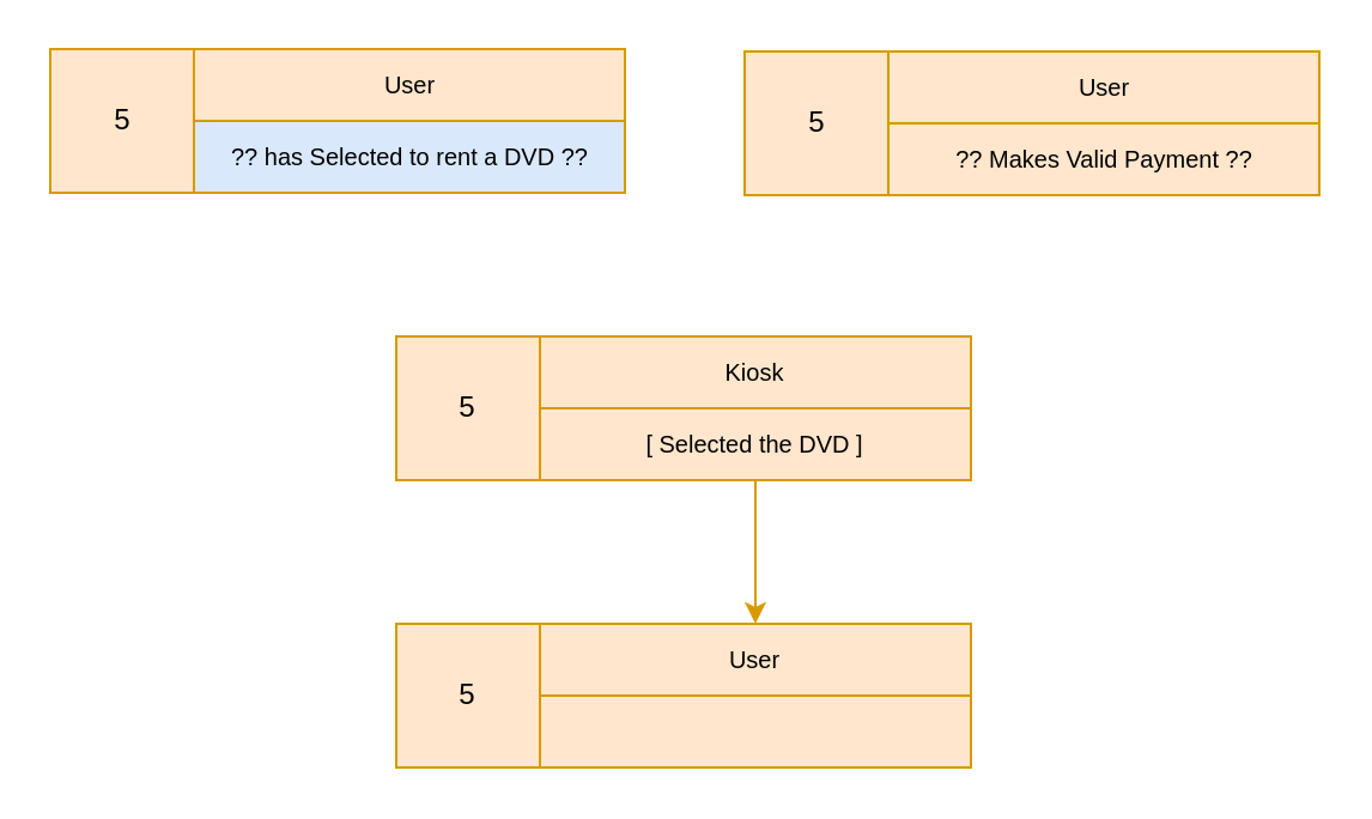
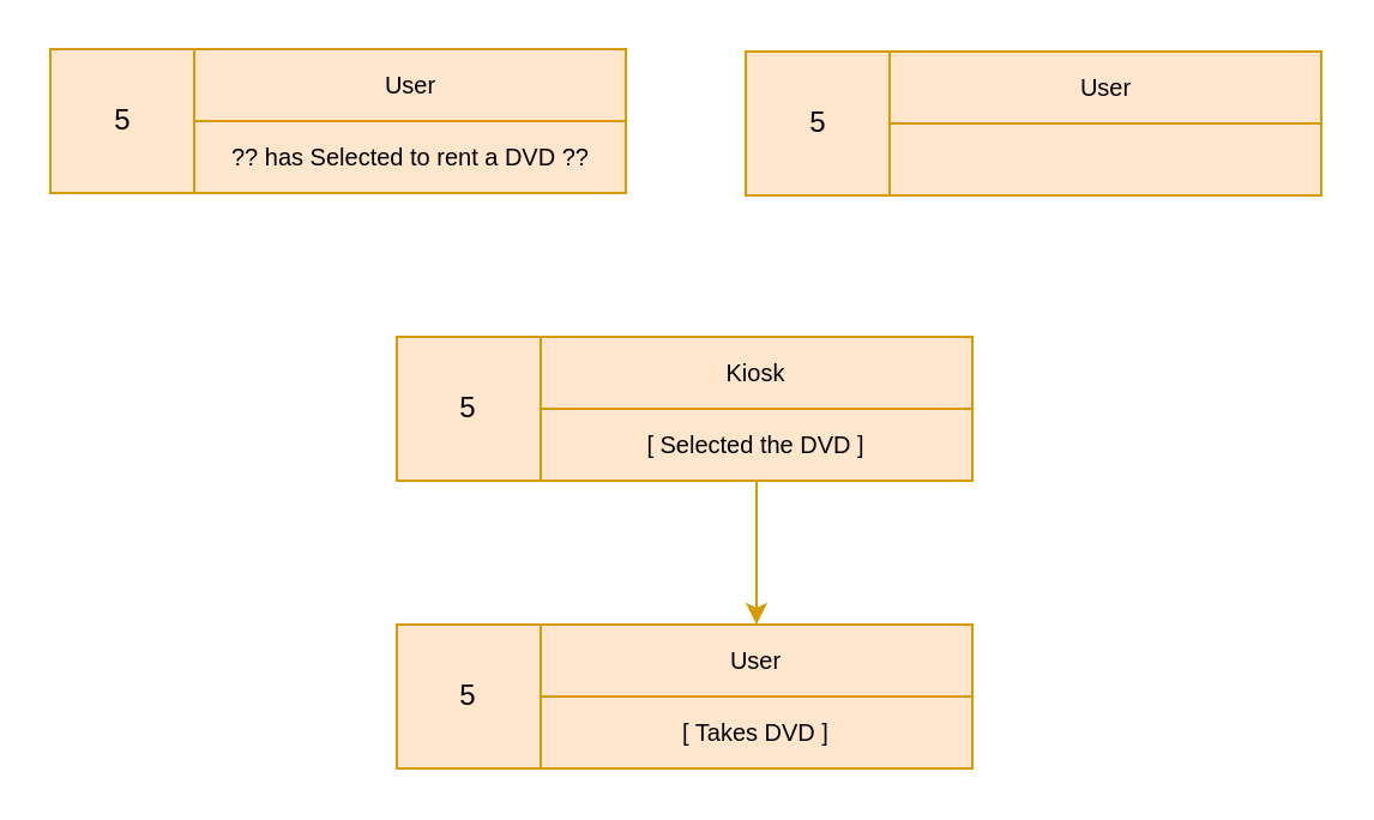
  <mxCell id="0" />
  <mxCell id="1" parent="0" />
  <mxCell id="2" value="" style="rounded=0;whiteSpace=wrap;html=1;fillColor=#ffe6cc;strokeColor=#d79b00;" parent="1" vertex="1"><mxGeometry x="165" y="140" width="240" height="60" as="geometry" /></mxCell>
  <mxCell id="3" value="5" style="rounded=0;whiteSpace=wrap;html=1;fillColor=#ffe6cc;strokeColor=#d79b00;" parent="1" vertex="1"><mxGeometry x="165" y="140" width="60" height="60" as="geometry" /></mxCell>
  <mxCell id="4" value="Kiosk" style="rounded=0;whiteSpace=wrap;html=1;fontSize=10;fillColor=#ffe6cc;strokeColor=#d79b00;" parent="1" vertex="1"><mxGeometry x="225" y="140" width="180" height="30" as="geometry" /></mxCell>
  <mxCell id="5" style="edgeStyle=orthogonalEdgeStyle;rounded=0;orthogonalLoop=1;jettySize=auto;html=1;exitX=0.5;exitY=1;exitDx=0;exitDy=0;fontSize=10;fillColor=#ffe6cc;strokeColor=#d79b00;" parent="1" source="6" target="17" edge="1"><mxGeometry relative="1" as="geometry" /></mxCell>
  <mxCell id="6" value="[ Selected the DVD ]" style="rounded=0;whiteSpace=wrap;html=1;fontSize=10;fillColor=#ffe6cc;strokeColor=#d79b00;" parent="1" vertex="1"><mxGeometry x="225" y="170" width="180" height="30" as="geometry" /></mxCell>
  <mxCell id="7" value="" style="rounded=0;whiteSpace=wrap;html=1;fillColor=#ffe6cc;strokeColor=#d79b00;" parent="1" vertex="1"><mxGeometry x="20.5" y="20" width="240" height="60" as="geometry" /></mxCell>
  <mxCell id="8" value="5" style="rounded=0;whiteSpace=wrap;html=1;fillColor=#ffe6cc;strokeColor=#d79b00;" parent="1" vertex="1"><mxGeometry x="20.5" y="20" width="60" height="60" as="geometry" /></mxCell>
  <mxCell id="9" value="User" style="rounded=0;whiteSpace=wrap;html=1;fontSize=10;fillColor=#ffe6cc;strokeColor=#d79b00;" parent="1" vertex="1"><mxGeometry x="80.5" y="20" width="180" height="30" as="geometry" /></mxCell>
- <mxCell id="10" value="?? has Selected to rent a DVD ??" style="rounded=0;whiteSpace=wrap;html=1;fontSize=10;fillColor=#dae8fc;strokeColor=#d79b00;" parent="1" vertex="1"><mxGeometry x="80.5" y="50" width="180" height="30" as="geometry" /></mxCell>
+ <mxCell id="10" value="?? has Selected to rent a DVD ??" style="rounded=0;whiteSpace=wrap;html=1;fontSize=10;fillColor=#ffe6cc;strokeColor=#d79b00;" parent="1" vertex="1"><mxGeometry x="80.5" y="50" width="180" height="30" as="geometry" /></mxCell>
  <mxCell id="11" value="" style="rounded=0;whiteSpace=wrap;html=1;fillColor=#ffe6cc;strokeColor=#d79b00;" parent="1" vertex="1"><mxGeometry x="310.5" y="21" width="240" height="60" as="geometry" /></mxCell>
  <mxCell id="12" value="5" style="rounded=0;whiteSpace=wrap;html=1;fillColor=#ffe6cc;strokeColor=#d79b00;" parent="1" vertex="1"><mxGeometry x="310.5" y="21" width="60" height="60" as="geometry" /></mxCell>
  <mxCell id="13" value="User" style="rounded=0;whiteSpace=wrap;html=1;fontSize=10;fillColor=#ffe6cc;strokeColor=#d79b00;" parent="1" vertex="1"><mxGeometry x="370.5" y="21" width="180" height="30" as="geometry" /></mxCell>
- <mxCell id="14" value="?? Makes Valid Payment ??" style="rounded=0;whiteSpace=wrap;html=1;fontSize=10;fillColor=#ffe6cc;strokeColor=#d79b00;" parent="1" vertex="1"><mxGeometry x="370.5" y="51" width="180" height="30" as="geometry" /></mxCell>
  <mxCell id="15" value="" style="rounded=0;whiteSpace=wrap;html=1;fillColor=#ffe6cc;strokeColor=#d79b00;" parent="1" vertex="1"><mxGeometry x="165" y="260" width="240" height="60" as="geometry" /></mxCell>
  <mxCell id="16" value="5" style="rounded=0;whiteSpace=wrap;html=1;fillColor=#ffe6cc;strokeColor=#d79b00;" parent="1" vertex="1"><mxGeometry x="165" y="260" width="60" height="60" as="geometry" /></mxCell>
  <mxCell id="17" value="User" style="rounded=0;whiteSpace=wrap;html=1;fontSize=10;fillColor=#ffe6cc;strokeColor=#d79b00;" parent="1" vertex="1"><mxGeometry x="225" y="260" width="180" height="30" as="geometry" /></mxCell>
+ <mxCell id="18" value="[ Takes DVD ]" style="rounded=0;whiteSpace=wrap;html=1;fontSize=10;fillColor=#ffe6cc;strokeColor=#d79b00;" parent="1" vertex="1"><mxGeometry x="225" y="290" width="180" height="30" as="geometry" /></mxCell>
